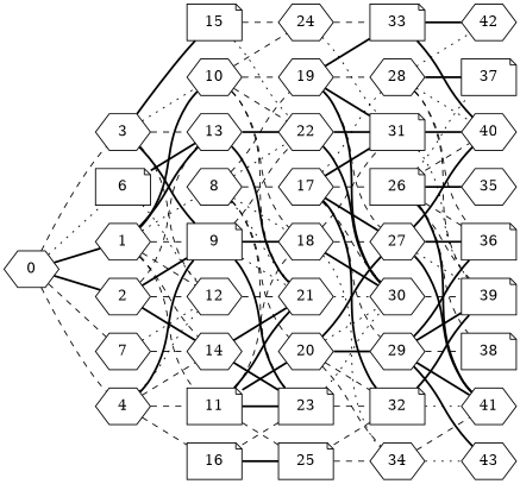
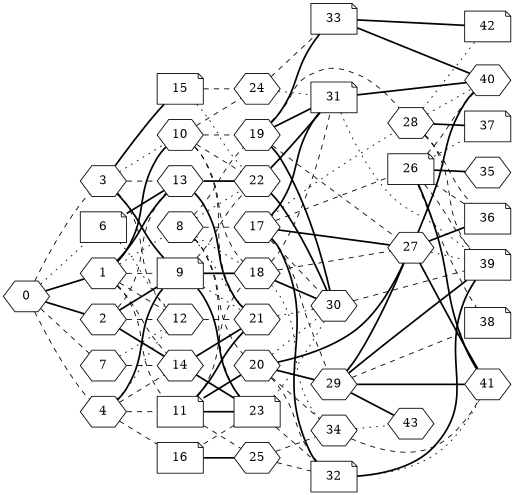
  strict graph {
    rankdir=LR
    node [shape=hexagon]
    edge [style=dashed]
    6 [shape=note]
    0
    2
    1
    3
    4
    7
    12
    13
    9 [shape=note]
    14
    10
    8
    11 [shape=note]
    15 [shape=note]
    16 [shape=note]
    21
    22
    18
    23 [shape=note]
    19
    24
    17
    20
-   25 [shape=note]
+   25
    27
    30
    31 [shape=note]
    34
    28
    33 [shape=note]
    32 [shape=note]
    26 [shape=note]
    29
    35
    36 [shape=note]
    37 [shape=note]
    38 [shape=note]
    39 [shape=note]
    40
    41
-   42
+   42 [shape=note]
    43
    6 -- 12 [style=dotted]
    6 -- 13 [style=bold]
    0 -- 6 [style=dotted]
    0 -- 2 [style=bold]
    0 -- 1 [style=bold]
    0 -- 3
    0 -- 4
    0 -- 7
    2 -- 12
    2 -- 13
    2 -- 9 [style=bold]
    2 -- 14 [style=bold]
    1 -- 12
    1 -- 13 [style=bold]
    1 -- 9
    1 -- 14
    1 -- 10 [style=bold]
    1 -- 8 [style=dotted]
    1 -- 11
    3 -- 12
    3 -- 13
    3 -- 9 [style=bold]
    3 -- 10 [style=dotted]
    3 -- 15 [style=bold]
    4 -- 12 [style=dotted]
    4 -- 9 [style=bold]
    4 -- 14
    4 -- 11
    4 -- 16
    7 -- 12 [style=dotted]
    7 -- 14
    12 -- 21
    13 -- 21 [style=bold]
    13 -- 22 [style=bold]
    9 -- 21 [style=dotted]
    9 -- 22
    9 -- 18 [style=bold]
    9 -- 23 [style=bold]
    14 -- 21 [style=bold]
    14 -- 23 [style=bold]
    10 -- 21
    10 -- 22
    10 -- 18
    10 -- 19
    10 -- 24
    8 -- 21 [style=dotted]
    8 -- 22 [style=dotted]
    8 -- 18 [style=dotted]
    8 -- 23
    8 -- 19
    8 -- 17
    8 -- 20
    11 -- 21 [style=bold]
    11 -- 18
    11 -- 23 [style=bold]
    11 -- 20 [style=bold]
    11 -- 25
    15 -- 22 [style=dotted]
    15 -- 24
    16 -- 23
    16 -- 25 [style=bold]
    21 -- 30 [style=dotted]
    22 -- 30 [style=bold]
    22 -- 31 [style=bold]
    18 -- 27
    18 -- 30 [style=bold]
    18 -- 31
    18 -- 34 [style=dotted]
    23 -- 30 [style=dotted]
    23 -- 32
    19 -- 27
    19 -- 30 [style=bold]
    19 -- 31 [style=bold]
    19 -- 28
    19 -- 33 [style=bold]
    24 -- 31 [style=dotted]
    24 -- 33
    17 -- 27 [style=bold]
    17 -- 30
    17 -- 31 [style=bold]
    17 -- 28 [style=dotted]
    17 -- 32 [style=bold]
    17 -- 26
    17 -- 29
    20 -- 27 [style=bold]
    20 -- 30 [style=dotted]
    20 -- 34
    20 -- 32
    20 -- 29 [style=bold]
    25 -- 34
    25 -- 32
    27 -- 36 [style=bold]
    27 -- 39 [style=dotted]
    27 -- 40 [style=bold]
    27 -- 41 [style=bold]
    30 -- 39
    31 -- 39 [style=dotted]
    31 -- 40 [style=bold]
    34 -- 41
    34 -- 43 [style=dotted]
    28 -- 36
    28 -- 37 [style=bold]
    28 -- 39
    28 -- 40 [style=dotted]
    28 -- 42 [style=dotted]
    33 -- 40 [style=bold]
    33 -- 42 [style=bold]
    32 -- 39 [style=bold]
    32 -- 41 [style=dotted]
    26 -- 35 [style=bold]
    26 -- 36
    26 -- 37 [style=dotted]
    26 -- 38
    26 -- 39
    26 -- 40
    26 -- 41 [style=bold]
-   29 -- 36 [style=bold]
+   29 -- 27 [style=bold]
    29 -- 38
    29 -- 39 [style=bold]
    29 -- 41 [style=bold]
    29 -- 43 [style=bold]
  }
